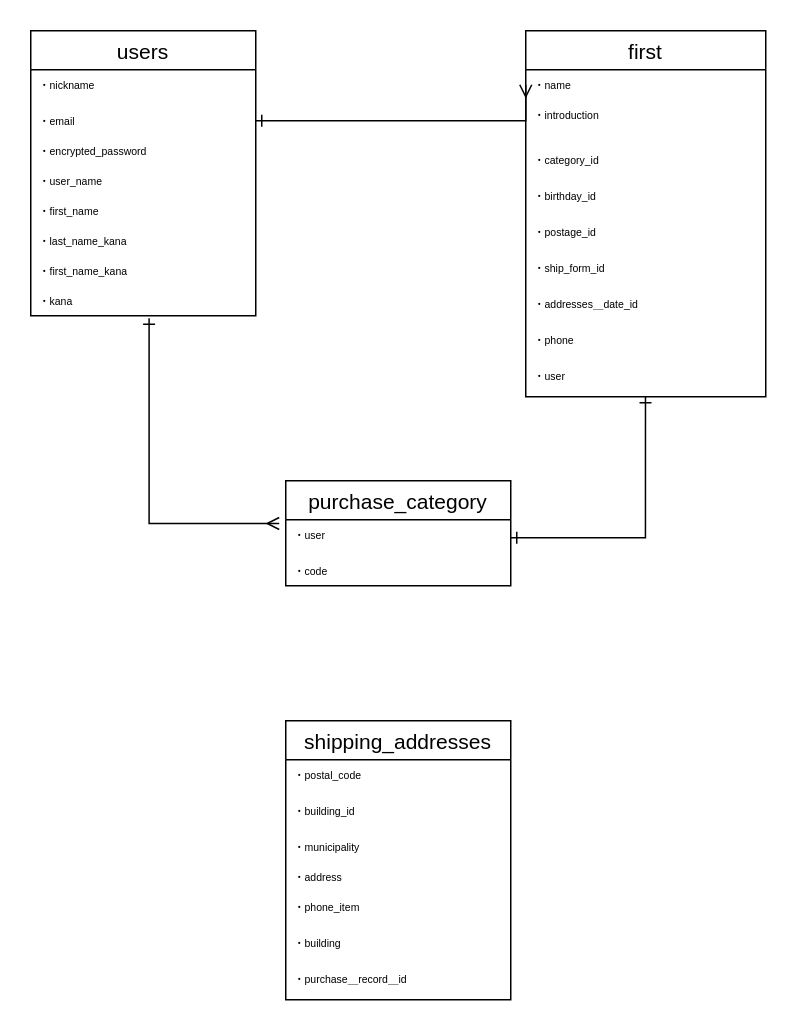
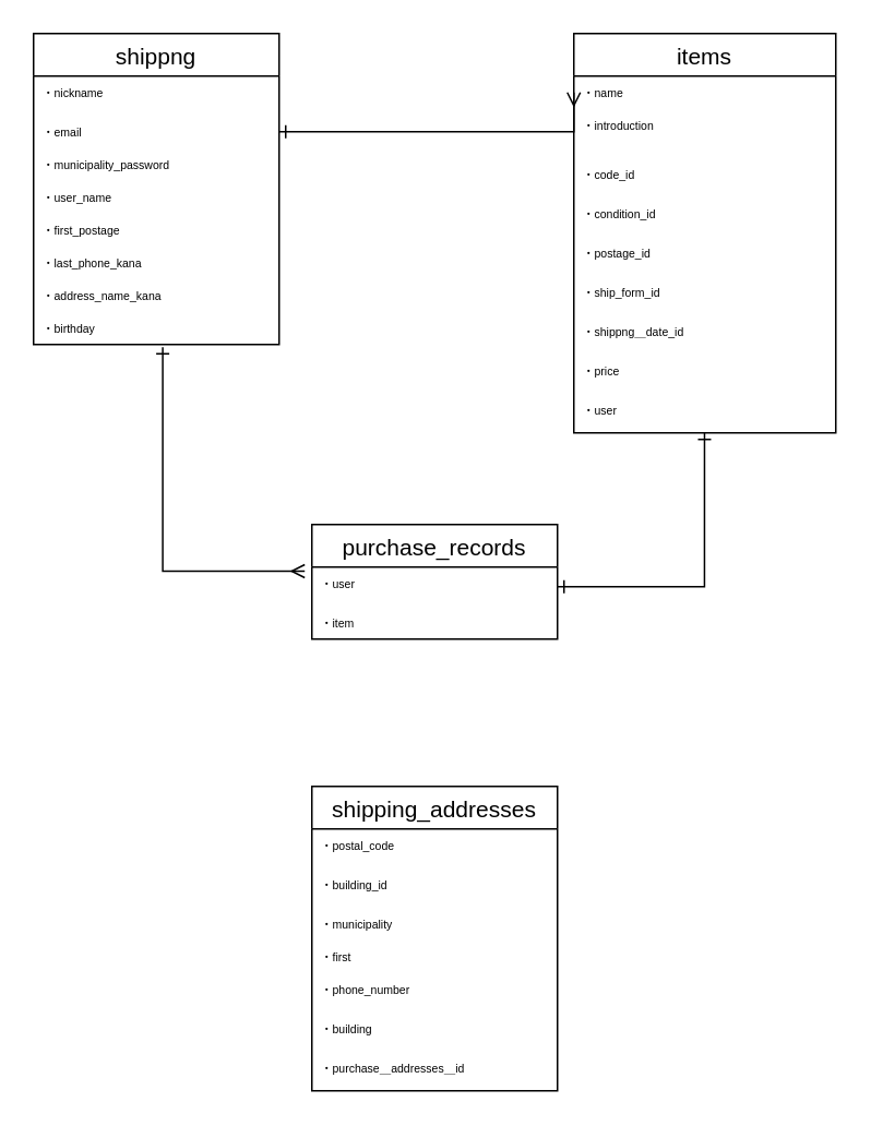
  <mxCell id="0" />
  <mxCell id="1" parent="0" />
- <mxCell id="2" value="users" style="swimlane;fontStyle=0;childLayout=stackLayout;horizontal=1;startSize=26;horizontalStack=0;resizeParent=1;resizeParentMax=0;resizeLast=0;collapsible=1;marginBottom=0;align=center;fontSize=14;strokeWidth=1;swimlaneLine=1;spacing=1;" parent="1" vertex="1"><mxGeometry x="20" y="20" width="150" height="190" as="geometry" /></mxCell>
+ <mxCell id="2" value="shippng" style="swimlane;fontStyle=0;childLayout=stackLayout;horizontal=1;startSize=26;horizontalStack=0;resizeParent=1;resizeParentMax=0;resizeLast=0;collapsible=1;marginBottom=0;align=center;fontSize=14;strokeWidth=1;swimlaneLine=1;spacing=1;" parent="1" vertex="1"><mxGeometry x="20" y="20" width="150" height="190" as="geometry" /></mxCell>
  <mxCell id="3" value="・nickname" style="text;strokeColor=none;fillColor=none;spacingLeft=4;spacingRight=4;overflow=hidden;rotatable=0;points=[[0,0.5],[1,0.5]];portConstraint=eastwest;fontSize=7;" parent="2" vertex="1"><mxGeometry y="26" width="150" height="24" as="geometry" /></mxCell>
  <mxCell id="4" value="・email" style="text;strokeColor=none;fillColor=none;spacingLeft=4;spacingRight=4;overflow=hidden;rotatable=0;points=[[0,0.5],[1,0.5]];portConstraint=eastwest;fontSize=7;" parent="2" vertex="1"><mxGeometry y="50" width="150" height="20" as="geometry" /></mxCell>
- <mxCell id="5" value="・encrypted_password" style="text;strokeColor=none;fillColor=none;spacingLeft=4;spacingRight=4;overflow=hidden;rotatable=0;points=[[0,0.5],[1,0.5]];portConstraint=eastwest;fontSize=7;" parent="2" vertex="1"><mxGeometry y="70" width="150" height="20" as="geometry" /></mxCell>
+ <mxCell id="5" value="・municipality_password" style="text;strokeColor=none;fillColor=none;spacingLeft=4;spacingRight=4;overflow=hidden;rotatable=0;points=[[0,0.5],[1,0.5]];portConstraint=eastwest;fontSize=7;" parent="2" vertex="1"><mxGeometry y="70" width="150" height="20" as="geometry" /></mxCell>
  <mxCell id="6" value="・user_name" style="text;strokeColor=none;fillColor=none;spacingLeft=4;spacingRight=4;overflow=hidden;rotatable=0;points=[[0,0.5],[1,0.5]];portConstraint=eastwest;fontSize=7;" vertex="1" parent="2"><mxGeometry y="90" width="150" height="20" as="geometry" /></mxCell>
- <mxCell id="7" value="・first_name" style="text;strokeColor=none;fillColor=none;spacingLeft=4;spacingRight=4;overflow=hidden;rotatable=0;points=[[0,0.5],[1,0.5]];portConstraint=eastwest;fontSize=7;" vertex="1" parent="2"><mxGeometry y="110" width="150" height="20" as="geometry" /></mxCell>
- <mxCell id="8" value="・last_name_kana" style="text;strokeColor=none;fillColor=none;spacingLeft=4;spacingRight=4;overflow=hidden;rotatable=0;points=[[0,0.5],[1,0.5]];portConstraint=eastwest;fontSize=7;" vertex="1" parent="2"><mxGeometry y="130" width="150" height="20" as="geometry" /></mxCell>
- <mxCell id="9" value="・first_name_kana" style="text;strokeColor=none;fillColor=none;spacingLeft=4;spacingRight=4;overflow=hidden;rotatable=0;points=[[0,0.5],[1,0.5]];portConstraint=eastwest;fontSize=7;" vertex="1" parent="2"><mxGeometry y="150" width="150" height="20" as="geometry" /></mxCell>
- <mxCell id="10" value="・kana" style="text;strokeColor=none;fillColor=none;spacingLeft=4;spacingRight=4;overflow=hidden;rotatable=0;points=[[0,0.5],[1,0.5]];portConstraint=eastwest;fontSize=7;" vertex="1" parent="2"><mxGeometry y="170" width="150" height="20" as="geometry" /></mxCell>
- <mxCell id="11" value="first" style="swimlane;fontStyle=0;childLayout=stackLayout;horizontal=1;startSize=26;horizontalStack=0;resizeParent=1;resizeParentMax=0;resizeLast=0;collapsible=1;marginBottom=0;align=center;fontSize=14;" parent="1" vertex="1"><mxGeometry x="350" y="20" width="160" height="244" as="geometry" /></mxCell>
+ <mxCell id="7" value="・first_postage" style="text;strokeColor=none;fillColor=none;spacingLeft=4;spacingRight=4;overflow=hidden;rotatable=0;points=[[0,0.5],[1,0.5]];portConstraint=eastwest;fontSize=7;" vertex="1" parent="2"><mxGeometry y="110" width="150" height="20" as="geometry" /></mxCell>
+ <mxCell id="8" value="・last_phone_kana" style="text;strokeColor=none;fillColor=none;spacingLeft=4;spacingRight=4;overflow=hidden;rotatable=0;points=[[0,0.5],[1,0.5]];portConstraint=eastwest;fontSize=7;" vertex="1" parent="2"><mxGeometry y="130" width="150" height="20" as="geometry" /></mxCell>
+ <mxCell id="9" value="・address_name_kana" style="text;strokeColor=none;fillColor=none;spacingLeft=4;spacingRight=4;overflow=hidden;rotatable=0;points=[[0,0.5],[1,0.5]];portConstraint=eastwest;fontSize=7;" vertex="1" parent="2"><mxGeometry y="150" width="150" height="20" as="geometry" /></mxCell>
+ <mxCell id="10" value="・birthday" style="text;strokeColor=none;fillColor=none;spacingLeft=4;spacingRight=4;overflow=hidden;rotatable=0;points=[[0,0.5],[1,0.5]];portConstraint=eastwest;fontSize=7;" vertex="1" parent="2"><mxGeometry y="170" width="150" height="20" as="geometry" /></mxCell>
+ <mxCell id="11" value="items" style="swimlane;fontStyle=0;childLayout=stackLayout;horizontal=1;startSize=26;horizontalStack=0;resizeParent=1;resizeParentMax=0;resizeLast=0;collapsible=1;marginBottom=0;align=center;fontSize=14;" parent="1" vertex="1"><mxGeometry x="350" y="20" width="160" height="244" as="geometry" /></mxCell>
  <mxCell id="12" value="・name" style="text;strokeColor=none;fillColor=none;spacingLeft=4;spacingRight=4;overflow=hidden;rotatable=0;points=[[0,0.5],[1,0.5]];portConstraint=eastwest;fontSize=7;" parent="11" vertex="1"><mxGeometry y="26" width="160" height="20" as="geometry" /></mxCell>
  <mxCell id="13" value="・introduction&#10;" style="text;strokeColor=none;fillColor=none;spacingLeft=4;spacingRight=4;overflow=hidden;rotatable=0;points=[[0,0.5],[1,0.5]];portConstraint=eastwest;fontSize=7;" parent="11" vertex="1"><mxGeometry y="46" width="160" height="30" as="geometry" /></mxCell>
- <mxCell id="14" value="・category_id" style="text;strokeColor=none;fillColor=none;spacingLeft=4;spacingRight=4;overflow=hidden;rotatable=0;points=[[0,0.5],[1,0.5]];portConstraint=eastwest;fontSize=7;" vertex="1" parent="11"><mxGeometry y="76" width="160" height="24" as="geometry" /></mxCell>
- <mxCell id="15" value="・birthday_id" style="text;strokeColor=none;fillColor=none;spacingLeft=4;spacingRight=4;overflow=hidden;rotatable=0;points=[[0,0.5],[1,0.5]];portConstraint=eastwest;fontSize=7;" vertex="1" parent="11"><mxGeometry y="100" width="160" height="24" as="geometry" /></mxCell>
+ <mxCell id="14" value="・code_id" style="text;strokeColor=none;fillColor=none;spacingLeft=4;spacingRight=4;overflow=hidden;rotatable=0;points=[[0,0.5],[1,0.5]];portConstraint=eastwest;fontSize=7;" vertex="1" parent="11"><mxGeometry y="76" width="160" height="24" as="geometry" /></mxCell>
+ <mxCell id="15" value="・condition_id" style="text;strokeColor=none;fillColor=none;spacingLeft=4;spacingRight=4;overflow=hidden;rotatable=0;points=[[0,0.5],[1,0.5]];portConstraint=eastwest;fontSize=7;" vertex="1" parent="11"><mxGeometry y="100" width="160" height="24" as="geometry" /></mxCell>
  <mxCell id="16" value="・postage_id&#10;" style="text;strokeColor=none;fillColor=none;spacingLeft=4;spacingRight=4;overflow=hidden;rotatable=0;points=[[0,0.5],[1,0.5]];portConstraint=eastwest;fontSize=7;" vertex="1" parent="11"><mxGeometry y="124" width="160" height="24" as="geometry" /></mxCell>
  <mxCell id="17" value="・ship_form_id&#10;" style="text;strokeColor=none;fillColor=none;spacingLeft=4;spacingRight=4;overflow=hidden;rotatable=0;points=[[0,0.5],[1,0.5]];portConstraint=eastwest;fontSize=7;" vertex="1" parent="11"><mxGeometry y="148" width="160" height="24" as="geometry" /></mxCell>
- <mxCell id="18" value="・addresses＿date_id&#10;" style="text;strokeColor=none;fillColor=none;spacingLeft=4;spacingRight=4;overflow=hidden;rotatable=0;points=[[0,0.5],[1,0.5]];portConstraint=eastwest;fontSize=7;" vertex="1" parent="11"><mxGeometry y="172" width="160" height="24" as="geometry" /></mxCell>
- <mxCell id="19" value="・phone" style="text;strokeColor=none;fillColor=none;spacingLeft=4;spacingRight=4;overflow=hidden;rotatable=0;points=[[0,0.5],[1,0.5]];portConstraint=eastwest;fontSize=7;" vertex="1" parent="11"><mxGeometry y="196" width="160" height="24" as="geometry" /></mxCell>
+ <mxCell id="18" value="・shippng＿date_id&#10;" style="text;strokeColor=none;fillColor=none;spacingLeft=4;spacingRight=4;overflow=hidden;rotatable=0;points=[[0,0.5],[1,0.5]];portConstraint=eastwest;fontSize=7;" vertex="1" parent="11"><mxGeometry y="172" width="160" height="24" as="geometry" /></mxCell>
+ <mxCell id="19" value="・price" style="text;strokeColor=none;fillColor=none;spacingLeft=4;spacingRight=4;overflow=hidden;rotatable=0;points=[[0,0.5],[1,0.5]];portConstraint=eastwest;fontSize=7;" vertex="1" parent="11"><mxGeometry y="196" width="160" height="24" as="geometry" /></mxCell>
  <mxCell id="20" value="・user" style="text;strokeColor=none;fillColor=none;spacingLeft=4;spacingRight=4;overflow=hidden;rotatable=0;points=[[0,0.5],[1,0.5]];portConstraint=eastwest;fontSize=7;" vertex="1" parent="11"><mxGeometry y="220" width="160" height="24" as="geometry" /></mxCell>
  <mxCell id="21" value="shipping_addresses" style="swimlane;fontStyle=0;childLayout=stackLayout;horizontal=1;startSize=26;horizontalStack=0;resizeParent=1;resizeParentMax=0;resizeLast=0;collapsible=1;marginBottom=0;align=center;fontSize=14;strokeWidth=1;swimlaneLine=1;spacing=1;" vertex="1" parent="1"><mxGeometry x="190" y="480" width="150" height="186" as="geometry" /></mxCell>
  <mxCell id="22" value="・postal_code" style="text;strokeColor=none;fillColor=none;spacingLeft=4;spacingRight=4;overflow=hidden;rotatable=0;points=[[0,0.5],[1,0.5]];portConstraint=eastwest;fontSize=7;" vertex="1" parent="21"><mxGeometry y="26" width="150" height="24" as="geometry" /></mxCell>
  <mxCell id="23" value="・building_id" style="text;strokeColor=none;fillColor=none;spacingLeft=4;spacingRight=4;overflow=hidden;rotatable=0;points=[[0,0.5],[1,0.5]];portConstraint=eastwest;fontSize=7;" vertex="1" parent="21"><mxGeometry y="50" width="150" height="24" as="geometry" /></mxCell>
  <mxCell id="24" value="・municipality" style="text;strokeColor=none;fillColor=none;spacingLeft=4;spacingRight=4;overflow=hidden;rotatable=0;points=[[0,0.5],[1,0.5]];portConstraint=eastwest;fontSize=7;" vertex="1" parent="21"><mxGeometry y="74" width="150" height="20" as="geometry" /></mxCell>
- <mxCell id="25" value="・address" style="text;strokeColor=none;fillColor=none;spacingLeft=4;spacingRight=4;overflow=hidden;rotatable=0;points=[[0,0.5],[1,0.5]];portConstraint=eastwest;fontSize=7;" vertex="1" parent="21"><mxGeometry y="94" width="150" height="20" as="geometry" /></mxCell>
- <mxCell id="26" value="・phone_item" style="text;strokeColor=none;fillColor=none;spacingLeft=4;spacingRight=4;overflow=hidden;rotatable=0;points=[[0,0.5],[1,0.5]];portConstraint=eastwest;fontSize=7;" vertex="1" parent="21"><mxGeometry y="114" width="150" height="24" as="geometry" /></mxCell>
+ <mxCell id="25" value="・first" style="text;strokeColor=none;fillColor=none;spacingLeft=4;spacingRight=4;overflow=hidden;rotatable=0;points=[[0,0.5],[1,0.5]];portConstraint=eastwest;fontSize=7;" vertex="1" parent="21"><mxGeometry y="94" width="150" height="20" as="geometry" /></mxCell>
+ <mxCell id="26" value="・phone_number" style="text;strokeColor=none;fillColor=none;spacingLeft=4;spacingRight=4;overflow=hidden;rotatable=0;points=[[0,0.5],[1,0.5]];portConstraint=eastwest;fontSize=7;" vertex="1" parent="21"><mxGeometry y="114" width="150" height="24" as="geometry" /></mxCell>
  <mxCell id="27" value="・building" style="text;strokeColor=none;fillColor=none;spacingLeft=4;spacingRight=4;overflow=hidden;rotatable=0;points=[[0,0.5],[1,0.5]];portConstraint=eastwest;fontSize=7;" vertex="1" parent="21"><mxGeometry y="138" width="150" height="24" as="geometry" /></mxCell>
- <mxCell id="28" value="・purchase＿record＿id" style="text;strokeColor=none;fillColor=none;spacingLeft=4;spacingRight=4;overflow=hidden;rotatable=0;points=[[0,0.5],[1,0.5]];portConstraint=eastwest;fontSize=7;" vertex="1" parent="21"><mxGeometry y="162" width="150" height="24" as="geometry" /></mxCell>
- <mxCell id="29" value="purchase_category" style="swimlane;fontStyle=0;childLayout=stackLayout;horizontal=1;startSize=26;horizontalStack=0;resizeParent=1;resizeParentMax=0;resizeLast=0;collapsible=1;marginBottom=0;align=center;fontSize=14;strokeWidth=1;swimlaneLine=1;spacing=1;" vertex="1" parent="1"><mxGeometry x="190" y="320" width="150" height="70" as="geometry" /></mxCell>
+ <mxCell id="28" value="・purchase＿addresses＿id" style="text;strokeColor=none;fillColor=none;spacingLeft=4;spacingRight=4;overflow=hidden;rotatable=0;points=[[0,0.5],[1,0.5]];portConstraint=eastwest;fontSize=7;" vertex="1" parent="21"><mxGeometry y="162" width="150" height="24" as="geometry" /></mxCell>
+ <mxCell id="29" value="purchase_records" style="swimlane;fontStyle=0;childLayout=stackLayout;horizontal=1;startSize=26;horizontalStack=0;resizeParent=1;resizeParentMax=0;resizeLast=0;collapsible=1;marginBottom=0;align=center;fontSize=14;strokeWidth=1;swimlaneLine=1;spacing=1;" vertex="1" parent="1"><mxGeometry x="190" y="320" width="150" height="70" as="geometry" /></mxCell>
  <mxCell id="30" value="・user" style="text;strokeColor=none;fillColor=none;spacingLeft=4;spacingRight=4;overflow=hidden;rotatable=0;points=[[0,0.5],[1,0.5]];portConstraint=eastwest;fontSize=7;" vertex="1" parent="29"><mxGeometry y="26" width="150" height="24" as="geometry" /></mxCell>
- <mxCell id="31" value="・code&#10;&#10;" style="text;strokeColor=none;fillColor=none;spacingLeft=4;spacingRight=4;overflow=hidden;rotatable=0;points=[[0,0.5],[1,0.5]];portConstraint=eastwest;fontSize=7;" vertex="1" parent="29"><mxGeometry y="50" width="150" height="20" as="geometry" /></mxCell>
+ <mxCell id="31" value="・item&#10;&#10;" style="text;strokeColor=none;fillColor=none;spacingLeft=4;spacingRight=4;overflow=hidden;rotatable=0;points=[[0,0.5],[1,0.5]];portConstraint=eastwest;fontSize=7;" vertex="1" parent="29"><mxGeometry y="50" width="150" height="20" as="geometry" /></mxCell>
  <mxCell id="32" style="edgeStyle=orthogonalEdgeStyle;rounded=0;orthogonalLoop=1;jettySize=auto;html=1;fontSize=7;endArrow=ERmany;endFill=0;entryX=0;entryY=0.5;entryDx=0;entryDy=0;strokeWidth=1;sourcePerimeterSpacing=0;startArrow=ERone;startFill=0;" edge="1" parent="1" target="12"><mxGeometry relative="1" as="geometry"><mxPoint x="170" y="80" as="sourcePoint" /><mxPoint x="320" y="80" as="targetPoint" /><Array as="points"><mxPoint x="170" y="80" /></Array></mxGeometry></mxCell>
  <mxCell id="33" style="edgeStyle=orthogonalEdgeStyle;rounded=0;orthogonalLoop=1;jettySize=auto;html=1;fontSize=7;endArrow=ERmany;endFill=0;strokeWidth=1;sourcePerimeterSpacing=0;startArrow=ERone;startFill=0;entryX=-0.029;entryY=0.105;entryDx=0;entryDy=0;entryPerimeter=0;exitX=0.526;exitY=1.083;exitDx=0;exitDy=0;exitPerimeter=0;" edge="1" parent="1" source="10" target="30"><mxGeometry relative="1" as="geometry"><mxPoint x="98" y="230" as="sourcePoint" /><mxPoint x="176" y="349" as="targetPoint" /><Array as="points"><mxPoint x="99" y="349" /></Array></mxGeometry></mxCell>
  <mxCell id="34" style="edgeStyle=orthogonalEdgeStyle;rounded=0;orthogonalLoop=1;jettySize=auto;html=1;startArrow=ERone;startFill=0;sourcePerimeterSpacing=0;endArrow=ERone;endFill=0;strokeWidth=1;fontSize=7;entryX=0.528;entryY=1.02;entryDx=0;entryDy=0;entryPerimeter=0;exitX=1;exitY=0.5;exitDx=0;exitDy=0;" edge="1" parent="1" source="30"><mxGeometry relative="1" as="geometry"><mxPoint x="429.82" y="264" as="targetPoint" /><mxPoint x="430" y="450" as="sourcePoint" /><Array as="points"><mxPoint x="430" y="358" /></Array></mxGeometry></mxCell>
